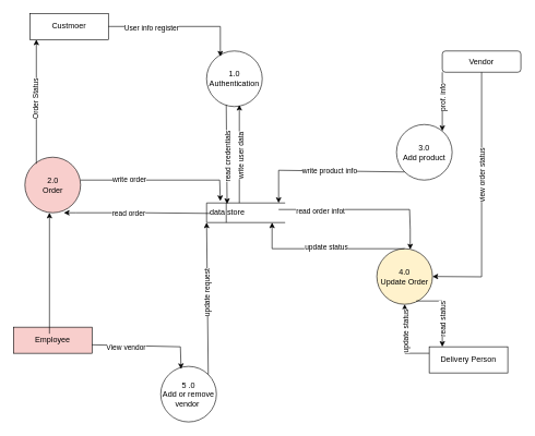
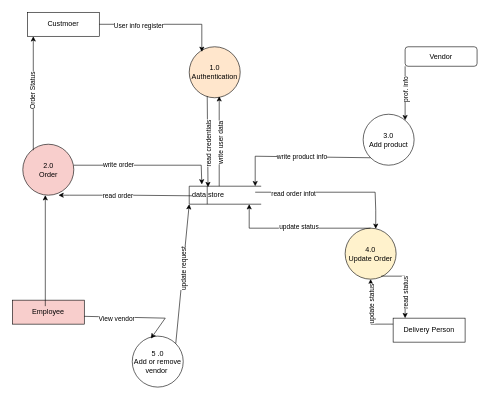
  <mxCell id="0" />
  <mxCell id="1" parent="0" />
  <mxCell id="2" value="Custmoer" style="rounded=0;whiteSpace=wrap;html=1;" vertex="1" parent="1"><mxGeometry x="45" y="20" width="120" height="40" as="geometry" /></mxCell>
  <mxCell id="3" value="Employee" style="rounded=0;whiteSpace=wrap;html=1;fillColor=#f8cecc;" vertex="1" parent="1"><mxGeometry x="20" y="500" width="120" height="40" as="geometry" /></mxCell>
  <mxCell id="4" value="Vendor" style="whiteSpace=wrap;html=1;rounded=1;" vertex="1" parent="1"><mxGeometry x="675" y="77.5" width="120" height="32.5" as="geometry" /></mxCell>
  <mxCell id="5" value="Delivery Person" style="rounded=0;whiteSpace=wrap;html=1;" vertex="1" parent="1"><mxGeometry x="655" y="530" width="120" height="40" as="geometry" /></mxCell>
- <mxCell id="6" value="1.0&lt;br&gt;Authentication" style="ellipse;whiteSpace=wrap;html=1;aspect=fixed;" vertex="1" parent="1"><mxGeometry x="315" y="77.5" width="85" height="85" as="geometry" /></mxCell>
+ <mxCell id="6" value="1.0&lt;br&gt;Authentication" style="ellipse;whiteSpace=wrap;html=1;aspect=fixed;fillColor=#ffe6cc;" vertex="1" parent="1"><mxGeometry x="315" y="77.5" width="85" height="85" as="geometry" /></mxCell>
  <mxCell id="7" value="2.0&lt;br&gt;Order" style="ellipse;whiteSpace=wrap;html=1;aspect=fixed;fillColor=#f8cecc;" vertex="1" parent="1"><mxGeometry x="37.5" y="240" width="85" height="85" as="geometry" /></mxCell>
  <mxCell id="8" value="3.0&lt;br&gt;Add product" style="ellipse;whiteSpace=wrap;html=1;aspect=fixed;" vertex="1" parent="1"><mxGeometry x="605" y="190" width="85" height="85" as="geometry" /></mxCell>
  <mxCell id="9" value="4.0&lt;br&gt;Update Order" style="ellipse;whiteSpace=wrap;html=1;aspect=fixed;fillColor=#fff2cc;" vertex="1" parent="1"><mxGeometry x="575" y="380" width="85" height="85" as="geometry" /></mxCell>
- <mxCell id="10" value="5 .0&lt;br&gt;Add or remove vendor&amp;nbsp;" style="ellipse;whiteSpace=wrap;html=1;aspect=fixed;" vertex="1" parent="1"><mxGeometry x="245" y="560" width="85" height="85" as="geometry" /></mxCell>
+ <mxCell id="10" value="5 .0&lt;br&gt;Add or remove vendor&amp;nbsp;" style="ellipse;whiteSpace=wrap;html=1;aspect=fixed;" vertex="1" parent="1"><mxGeometry x="220" y="560" width="85" height="85" as="geometry" /></mxCell>
  <mxCell id="11" value="data store" style="html=1;dashed=0;whiteSpace=wrap;shape=mxgraph.dfd.dataStoreID;align=left;spacingLeft=3;points=[[0,0],[0.5,0],[1,0],[0,0.5],[1,0.5],[0,1],[0.5,1],[1,1]];" vertex="1" parent="1"><mxGeometry x="315" y="310" width="120" height="30" as="geometry" /></mxCell>
  <mxCell id="12" value="" style="endArrow=classic;html=1;rounded=0;entryX=0.247;entryY=0.1;entryDx=0;entryDy=0;entryPerimeter=0;" edge="1" parent="1" target="6"><mxGeometry width="50" height="50" relative="1" as="geometry"><mxPoint x="165" y="40" as="sourcePoint" /><mxPoint x="335" y="40" as="targetPoint" /><Array as="points"><mxPoint x="336" y="40" /></Array></mxGeometry></mxCell>
  <mxCell id="13" value="User info register" style="edgeLabel;html=1;align=center;verticalAlign=middle;resizable=0;points=[];" vertex="1" connectable="0" parent="12"><mxGeometry x="-0.402" y="-1" relative="1" as="geometry"><mxPoint as="offset" /></mxGeometry></mxCell>
  <mxCell id="14" value="" style="endArrow=classic;html=1;rounded=0;entryX=0.175;entryY=-0.1;entryDx=0;entryDy=0;entryPerimeter=0;" edge="1" parent="1" target="11"><mxGeometry width="50" height="50" relative="1" as="geometry"><mxPoint x="122.5" y="275" as="sourcePoint" /><mxPoint x="345" y="290" as="targetPoint" /><Array as="points"><mxPoint x="335" y="275" /></Array></mxGeometry></mxCell>
  <mxCell id="15" value="write order" style="edgeLabel;html=1;align=center;verticalAlign=middle;resizable=0;points=[];" vertex="1" connectable="0" parent="14"><mxGeometry x="-0.394" y="1" relative="1" as="geometry"><mxPoint as="offset" /></mxGeometry></mxCell>
  <mxCell id="16" value="" style="endArrow=classic;html=1;rounded=0;entryX=0.6;entryY=0.012;entryDx=0;entryDy=0;entryPerimeter=0;" edge="1" parent="1" target="9"><mxGeometry width="50" height="50" relative="1" as="geometry"><mxPoint x="425" y="320" as="sourcePoint" /><mxPoint x="638.5" y="352" as="targetPoint" /><Array as="points"><mxPoint x="525" y="320" /><mxPoint x="625" y="320" /><mxPoint x="626" y="350" /></Array></mxGeometry></mxCell>
  <mxCell id="17" value="read order infot" style="edgeLabel;html=1;align=center;verticalAlign=middle;resizable=0;points=[];" vertex="1" connectable="0" parent="16"><mxGeometry x="-0.515" y="-2" relative="1" as="geometry"><mxPoint as="offset" /></mxGeometry></mxCell>
  <mxCell id="18" value="" style="endArrow=classic;html=1;rounded=0;exitX=-0.059;exitY=0.394;exitDx=0;exitDy=0;exitPerimeter=0;entryX=0.7;entryY=1;entryDx=0;entryDy=0;entryPerimeter=0;" edge="1" parent="1" target="7"><mxGeometry width="50" height="50" relative="1" as="geometry"><mxPoint x="320" y="326" as="sourcePoint" /><mxPoint x="115" y="275" as="targetPoint" /><Array as="points"><mxPoint x="215" y="325" /><mxPoint x="115" y="325" /></Array></mxGeometry></mxCell>
  <mxCell id="19" value="read order" style="edgeLabel;html=1;align=center;verticalAlign=middle;resizable=0;points=[];" vertex="1" connectable="0" parent="18"><mxGeometry x="0.276" y="-1" relative="1" as="geometry"><mxPoint x="17" y="1" as="offset" /></mxGeometry></mxCell>
  <mxCell id="20" value="" style="endArrow=classic;html=1;rounded=0;exitX=0.5;exitY=0;exitDx=0;exitDy=0;" edge="1" parent="1" source="9"><mxGeometry width="50" height="50" relative="1" as="geometry"><mxPoint x="590" y="391" as="sourcePoint" /><mxPoint x="415" y="340" as="targetPoint" /><Array as="points"><mxPoint x="415" y="380" /></Array></mxGeometry></mxCell>
  <mxCell id="21" value="update status" style="edgeLabel;html=1;align=center;verticalAlign=middle;resizable=0;points=[];" vertex="1" connectable="0" parent="20"><mxGeometry x="-0.013" y="-3" relative="1" as="geometry"><mxPoint as="offset" /></mxGeometry></mxCell>
  <mxCell id="22" value="" style="endArrow=classic;html=1;rounded=0;entryX=0.083;entryY=1;entryDx=0;entryDy=0;entryPerimeter=0;" edge="1" parent="1" target="2"><mxGeometry width="50" height="50" relative="1" as="geometry"><mxPoint x="55" y="250" as="sourcePoint" /><mxPoint x="105" y="200" as="targetPoint" /></mxGeometry></mxCell>
  <mxCell id="23" value="Order Status" style="edgeLabel;html=1;align=center;verticalAlign=middle;resizable=0;points=[];rotation=270;" vertex="1" connectable="0" parent="22"><mxGeometry x="0.086" y="-2" relative="1" as="geometry"><mxPoint x="-2" y="4" as="offset" /></mxGeometry></mxCell>
  <mxCell id="24" value="" style="endArrow=classic;html=1;rounded=0;entryX=0.083;entryY=1;entryDx=0;entryDy=0;entryPerimeter=0;" edge="1" parent="1"><mxGeometry width="50" height="50" relative="1" as="geometry"><mxPoint x="75" y="510" as="sourcePoint" /><mxPoint x="75" y="325" as="targetPoint" /></mxGeometry></mxCell>
  <mxCell id="25" value="" style="endArrow=classic;html=1;rounded=0;entryX=0.365;entryY=0.047;entryDx=0;entryDy=0;entryPerimeter=0;" edge="1" parent="1" target="10"><mxGeometry width="50" height="50" relative="1" as="geometry"><mxPoint x="140" y="527" as="sourcePoint" /><mxPoint x="311" y="573" as="targetPoint" /><Array as="points"><mxPoint x="275" y="530" /></Array></mxGeometry></mxCell>
  <mxCell id="26" value="View vendor" style="edgeLabel;html=1;align=center;verticalAlign=middle;resizable=0;points=[];" vertex="1" connectable="0" parent="25"><mxGeometry x="-0.385" y="-3" relative="1" as="geometry"><mxPoint as="offset" /></mxGeometry></mxCell>
  <mxCell id="27" value="" style="endArrow=classic;html=1;rounded=0;exitX=1;exitY=0;exitDx=0;exitDy=0;entryX=0;entryY=1;entryDx=0;entryDy=0;" edge="1" parent="1" source="10" target="11"><mxGeometry width="50" height="50" relative="1" as="geometry"><mxPoint x="287" y="560" as="sourcePoint" /><mxPoint x="325" y="350" as="targetPoint" /></mxGeometry></mxCell>
  <mxCell id="28" value="update request" style="edgeLabel;html=1;align=center;verticalAlign=middle;resizable=0;points=[];rotation=270;" vertex="1" connectable="0" parent="27"><mxGeometry x="0.071" relative="1" as="geometry"><mxPoint as="offset" /></mxGeometry></mxCell>
- <mxCell id="29" value="" style="endArrow=classic;html=1;rounded=0;exitX=0.5;exitY=1;exitDx=0;exitDy=0;entryX=1;entryY=0.5;entryDx=0;entryDy=0;" edge="1" parent="1" source="4" target="9"><mxGeometry width="50" height="50" relative="1" as="geometry"><mxPoint x="734.5" y="120" as="sourcePoint" /><mxPoint x="675" y="450" as="targetPoint" /><Array as="points"><mxPoint x="735" y="423" /></Array></mxGeometry></mxCell>
- <mxCell id="30" value="view order status" style="edgeLabel;html=1;align=center;verticalAlign=middle;resizable=0;points=[];rotation=270;" vertex="1" connectable="0" parent="29"><mxGeometry x="-0.179" y="3" relative="1" as="geometry"><mxPoint x="-3" as="offset" /></mxGeometry></mxCell>
  <mxCell id="31" value="" style="endArrow=classic;html=1;rounded=0;entryX=0.5;entryY=1;entryDx=0;entryDy=0;exitX=0;exitY=0.25;exitDx=0;exitDy=0;" edge="1" parent="1" source="5" target="9"><mxGeometry width="50" height="50" relative="1" as="geometry"><mxPoint x="625" y="550" as="sourcePoint" /><mxPoint x="495" y="340" as="targetPoint" /><Array as="points"><mxPoint x="618" y="540" /></Array></mxGeometry></mxCell>
  <mxCell id="32" value="update status" style="edgeLabel;html=1;align=center;verticalAlign=middle;resizable=0;points=[];rotation=270;" vertex="1" connectable="0" parent="31"><mxGeometry x="0.253" y="-1" relative="1" as="geometry"><mxPoint as="offset" /></mxGeometry></mxCell>
  <mxCell id="33" value="" style="endArrow=classic;html=1;rounded=0;exitX=0.706;exitY=0.941;exitDx=0;exitDy=0;exitPerimeter=0;" edge="1" parent="1" source="9"><mxGeometry width="50" height="50" relative="1" as="geometry"><mxPoint x="645" y="510" as="sourcePoint" /><mxPoint x="675" y="530" as="targetPoint" /><Array as="points"><mxPoint x="675" y="460" /></Array></mxGeometry></mxCell>
  <mxCell id="34" value="read status" style="edgeLabel;html=1;align=center;verticalAlign=middle;resizable=0;points=[];rotation=270;" vertex="1" connectable="0" parent="33"><mxGeometry x="0.151" y="3" relative="1" as="geometry"><mxPoint x="-3" y="6" as="offset" /></mxGeometry></mxCell>
  <mxCell id="35" value="" style="endArrow=classic;html=1;rounded=0;exitX=0;exitY=1;exitDx=0;exitDy=0;" edge="1" parent="1" source="8"><mxGeometry width="50" height="50" relative="1" as="geometry"><mxPoint x="355" y="240" as="sourcePoint" /><mxPoint x="425" y="310" as="targetPoint" /><Array as="points"><mxPoint x="425" y="260" /></Array></mxGeometry></mxCell>
  <mxCell id="36" value="write product info" style="edgeLabel;html=1;align=center;verticalAlign=middle;resizable=0;points=[];" vertex="1" connectable="0" parent="35"><mxGeometry x="-0.052" y="2" relative="1" as="geometry"><mxPoint y="-3" as="offset" /></mxGeometry></mxCell>
  <mxCell id="37" value="" style="endArrow=classic;html=1;rounded=0;exitX=0;exitY=1;exitDx=0;exitDy=0;" edge="1" parent="1" source="4"><mxGeometry width="50" height="50" relative="1" as="geometry"><mxPoint x="535" y="200" as="sourcePoint" /><mxPoint x="675" y="200" as="targetPoint" /></mxGeometry></mxCell>
  <mxCell id="38" value="prof. info" style="edgeLabel;html=1;align=center;verticalAlign=middle;resizable=0;points=[];rotation=270;" vertex="1" connectable="0" parent="37"><mxGeometry x="0.001" y="2" relative="1" as="geometry"><mxPoint x="-2" y="-5" as="offset" /></mxGeometry></mxCell>
  <mxCell id="39" value="" style="endArrow=classic;html=1;rounded=0;entryX=0.261;entryY=0.051;entryDx=0;entryDy=0;entryPerimeter=0;" edge="1" parent="1" target="11"><mxGeometry width="50" height="50" relative="1" as="geometry"><mxPoint x="345" y="160" as="sourcePoint" /><mxPoint x="395" y="110" as="targetPoint" /></mxGeometry></mxCell>
  <mxCell id="40" value="read credentials" style="edgeLabel;html=1;align=center;verticalAlign=middle;resizable=0;points=[];rotation=270;" vertex="1" connectable="0" parent="39"><mxGeometry x="0.69" y="1" relative="1" as="geometry"><mxPoint y="-48" as="offset" /></mxGeometry></mxCell>
  <mxCell id="41" value="" style="endArrow=classic;html=1;rounded=0;" edge="1" parent="1"><mxGeometry width="50" height="50" relative="1" as="geometry"><mxPoint x="365" y="310" as="sourcePoint" /><mxPoint x="365" y="160" as="targetPoint" /></mxGeometry></mxCell>
  <mxCell id="42" value="write user data" style="edgeLabel;html=1;align=center;verticalAlign=middle;resizable=0;points=[];rotation=270;" vertex="1" connectable="0" parent="41"><mxGeometry x="-0.048" y="-1" relative="1" as="geometry"><mxPoint as="offset" /></mxGeometry></mxCell>
